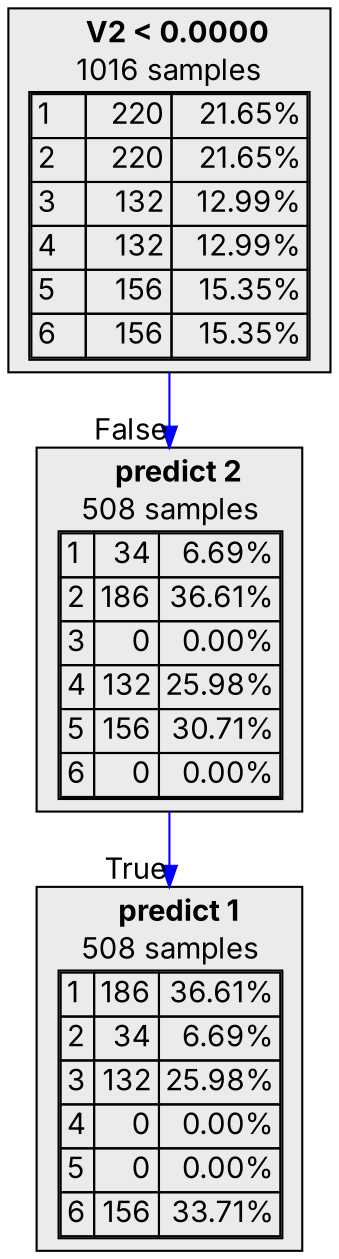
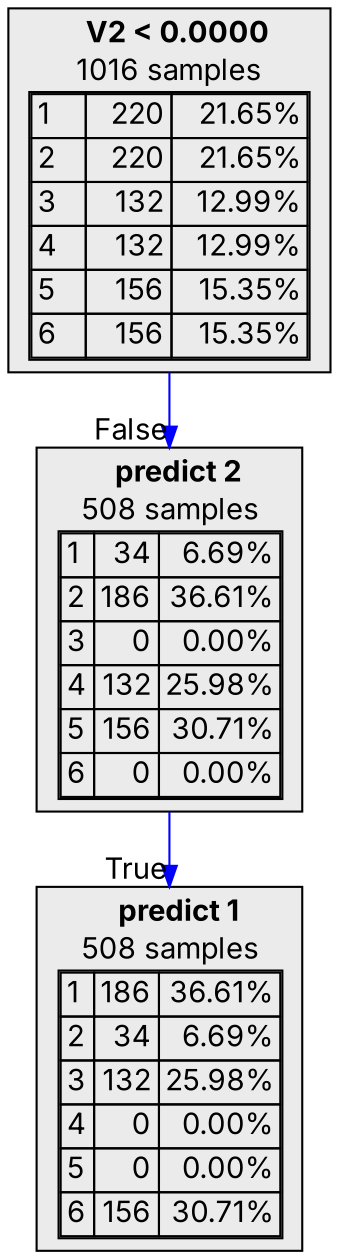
  digraph {
    fontname=Inter
    node [fillcolor="#EBEBEB" fontname=Inter shape=box style=filled color=black]
    edge [color=blue fontname=Inter labeldistance=2.5]
    n1 [label=<  <TABLE BORDER="0" CELLPADDING="0">       <TR>     <TD>       <B>V2 &lt; 0.0000</B>     </TD>   </TR>      <TR>       <TD>1016 samples</TD>     </TR>     <TR>   <TD>     <TABLE CELLSPACING="0">                <TR class="highlighted">     <TD ALIGN="LEFT">1</TD>     <TD ALIGN="RIGHT">220</TD>     <TD ALIGN="RIGHT">21.65%</TD>   </TR>   <TR >     <TD ALIGN="LEFT">2</TD>     <TD ALIGN="RIGHT">220</TD>     <TD ALIGN="RIGHT">21.65%</TD>   </TR>   <TR >     <TD ALIGN="LEFT">3</TD>     <TD ALIGN="RIGHT">132</TD>     <TD ALIGN="RIGHT">12.99%</TD>   </TR>   <TR >     <TD ALIGN="LEFT">4</TD>     <TD ALIGN="RIGHT">132</TD>     <TD ALIGN="RIGHT">12.99%</TD>   </TR>   <TR >     <TD ALIGN="LEFT">5</TD>     <TD ALIGN="RIGHT">156</TD>     <TD ALIGN="RIGHT">15.35%</TD>   </TR>   <TR >     <TD ALIGN="LEFT">6</TD>     <TD ALIGN="RIGHT">156</TD>     <TD ALIGN="RIGHT">15.35%</TD>   </TR>      </TABLE>   </TD> </TR>    </TABLE> > color=""]
    n2 [label=<  <TABLE BORDER="0" CELLPADDING="0">       <TR>     <TD>       <B>predict 2</B>     </TD>   </TR>      <TR>       <TD>508 samples</TD>     </TR>     <TR>   <TD>     <TABLE CELLSPACING="0">                <TR >     <TD ALIGN="LEFT">1</TD>     <TD ALIGN="RIGHT">34</TD>     <TD ALIGN="RIGHT">6.69%</TD>   </TR>   <TR class="highlighted">     <TD ALIGN="LEFT">2</TD>     <TD ALIGN="RIGHT">186</TD>     <TD ALIGN="RIGHT">36.61%</TD>   </TR>   <TR >     <TD ALIGN="LEFT">3</TD>     <TD ALIGN="RIGHT">0</TD>     <TD ALIGN="RIGHT">0.00%</TD>   </TR>   <TR >     <TD ALIGN="LEFT">4</TD>     <TD ALIGN="RIGHT">132</TD>     <TD ALIGN="RIGHT">25.98%</TD>   </TR>   <TR >     <TD ALIGN="LEFT">5</TD>     <TD ALIGN="RIGHT">156</TD>     <TD ALIGN="RIGHT">30.71%</TD>   </TR>   <TR >     <TD ALIGN="LEFT">6</TD>     <TD ALIGN="RIGHT">0</TD>     <TD ALIGN="RIGHT">0.00%</TD>   </TR>      </TABLE>   </TD> </TR>    </TABLE> >]
-   n3 [label=<  <TABLE BORDER="0" CELLPADDING="0">       <TR>     <TD>       <B>predict 1</B>     </TD>   </TR>      <TR>       <TD>508 samples</TD>     </TR>     <TR>   <TD>     <TABLE CELLSPACING="0">                <TR class="highlighted">     <TD ALIGN="LEFT">1</TD>     <TD ALIGN="RIGHT">186</TD>     <TD ALIGN="RIGHT">36.61%</TD>   </TR>   <TR >     <TD ALIGN="LEFT">2</TD>     <TD ALIGN="RIGHT">34</TD>     <TD ALIGN="RIGHT">6.69%</TD>   </TR>   <TR >     <TD ALIGN="LEFT">3</TD>     <TD ALIGN="RIGHT">132</TD>     <TD ALIGN="RIGHT">25.98%</TD>   </TR>   <TR >     <TD ALIGN="LEFT">4</TD>     <TD ALIGN="RIGHT">0</TD>     <TD ALIGN="RIGHT">0.00%</TD>   </TR>   <TR >     <TD ALIGN="LEFT">5</TD>     <TD ALIGN="RIGHT">0</TD>     <TD ALIGN="RIGHT">0.00%</TD>   </TR>   <TR >     <TD ALIGN="LEFT">6</TD>     <TD ALIGN="RIGHT">156</TD>     <TD ALIGN="RIGHT">33.71%</TD>   </TR>      </TABLE>   </TD> </TR>    </TABLE> >]
+   n3 [label=<  <TABLE BORDER="0" CELLPADDING="0">       <TR>     <TD>       <B>predict 1</B>     </TD>   </TR>      <TR>       <TD>508 samples</TD>     </TR>     <TR>   <TD>     <TABLE CELLSPACING="0">                <TR class="highlighted">     <TD ALIGN="LEFT">1</TD>     <TD ALIGN="RIGHT">186</TD>     <TD ALIGN="RIGHT">36.61%</TD>   </TR>   <TR >     <TD ALIGN="LEFT">2</TD>     <TD ALIGN="RIGHT">34</TD>     <TD ALIGN="RIGHT">6.69%</TD>   </TR>   <TR >     <TD ALIGN="LEFT">3</TD>     <TD ALIGN="RIGHT">132</TD>     <TD ALIGN="RIGHT">25.98%</TD>   </TR>   <TR >     <TD ALIGN="LEFT">4</TD>     <TD ALIGN="RIGHT">0</TD>     <TD ALIGN="RIGHT">0.00%</TD>   </TR>   <TR >     <TD ALIGN="LEFT">5</TD>     <TD ALIGN="RIGHT">0</TD>     <TD ALIGN="RIGHT">0.00%</TD>   </TR>   <TR >     <TD ALIGN="LEFT">6</TD>     <TD ALIGN="RIGHT">156</TD>     <TD ALIGN="RIGHT">30.71%</TD>   </TR>      </TABLE>   </TD> </TR>    </TABLE> >]
    n1 -> n2 [headlabel=False labelangle=-45]
    n2 -> n3 [headlabel=True labelangle=45]
  }
